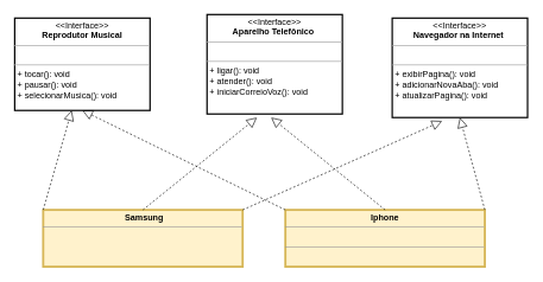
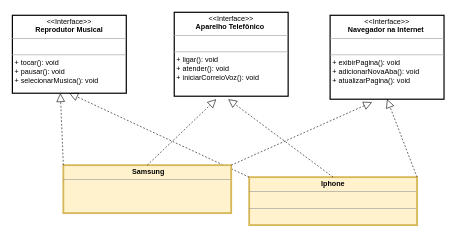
  <mxCell id="0" />
  <mxCell id="1" parent="0" />
  <mxCell id="2" value="&lt;p style=&quot;margin:0px;margin-top:4px;text-align:center;&quot;&gt;&amp;lt;&amp;lt;Interface&amp;gt;&amp;gt;&lt;br&gt;&lt;b&gt;Reprodutor Musical&lt;/b&gt;&lt;/p&gt;&lt;hr size=&quot;1&quot;&gt;&lt;p style=&quot;margin:0px;margin-left:4px;&quot;&gt;&lt;br&gt;&lt;/p&gt;&lt;hr size=&quot;1&quot;&gt;&lt;p style=&quot;margin:0px;margin-left:4px;&quot;&gt;+ tocar(): void&lt;br&gt;+ pausar(): void&lt;br&gt;&lt;/p&gt;&lt;p style=&quot;margin:0px;margin-left:4px;&quot;&gt;+ selecionarMusica(): void&lt;br&gt;&lt;/p&gt;" style="verticalAlign=top;align=left;overflow=fill;fontSize=12;fontFamily=Helvetica;html=1;strokeWidth=2;" parent="1" vertex="1"><mxGeometry x="20" y="25" width="190" height="130" as="geometry" /></mxCell>
  <mxCell id="3" value="&lt;p style=&quot;margin:0px;margin-top:4px;text-align:center;&quot;&gt;&amp;lt;&amp;lt;Interface&amp;gt;&amp;gt;&lt;br&gt;&lt;b&gt;Aparelho Telefônico&amp;nbsp;&lt;/b&gt;&lt;/p&gt;&lt;hr size=&quot;1&quot;&gt;&lt;p style=&quot;margin:0px;margin-left:4px;&quot;&gt;&lt;br&gt;&lt;/p&gt;&lt;hr size=&quot;1&quot;&gt;&lt;p style=&quot;margin:0px;margin-left:4px;&quot;&gt;+ ligar(): void&lt;br&gt;+ atender(): void&lt;/p&gt;&lt;p style=&quot;margin:0px;margin-left:4px;&quot;&gt;+ iniciarCorreioVoz(): void&lt;br&gt;&lt;/p&gt;&lt;p style=&quot;margin:0px;margin-left:4px;&quot;&gt;&lt;br&gt;&lt;/p&gt;" style="verticalAlign=top;align=left;overflow=fill;fontSize=12;fontFamily=Helvetica;html=1;strokeWidth=2;" parent="1" vertex="1"><mxGeometry x="290" y="20" width="190" height="140" as="geometry" /></mxCell>
  <mxCell id="4" value="&lt;p style=&quot;margin:0px;margin-top:4px;text-align:center;&quot;&gt;&amp;lt;&amp;lt;Interface&amp;gt;&amp;gt;&lt;br&gt;&lt;b&gt;Navegador na Internet&amp;nbsp;&lt;/b&gt;&lt;/p&gt;&lt;hr size=&quot;1&quot;&gt;&lt;p style=&quot;margin:0px;margin-left:4px;&quot;&gt;&lt;br&gt;&lt;/p&gt;&lt;hr size=&quot;1&quot;&gt;&lt;p style=&quot;margin:0px;margin-left:4px;&quot;&gt;+&amp;nbsp;exibirPagina(): void&lt;br&gt;+&amp;nbsp;adicionarNovaAba(): void&lt;/p&gt;&lt;p style=&quot;margin:0px;margin-left:4px;&quot;&gt;+&amp;nbsp;atualizarPagina(): void&lt;br&gt;&lt;/p&gt;" style="verticalAlign=top;align=left;overflow=fill;fontSize=12;fontFamily=Helvetica;html=1;strokeWidth=2;" parent="1" vertex="1"><mxGeometry x="550" y="25" width="190" height="140" as="geometry" /></mxCell>
- <mxCell id="5" value="&lt;p style=&quot;margin:0px;margin-top:4px;text-align:center;&quot;&gt;&lt;b&gt;Iphone&lt;/b&gt;&lt;/p&gt;&lt;hr size=&quot;1&quot;&gt;&lt;p style=&quot;margin:0px;margin-left:4px;&quot;&gt;&lt;br&gt;&lt;/p&gt;&lt;hr size=&quot;1&quot;&gt;&lt;p style=&quot;margin:0px;margin-left:4px;&quot;&gt;&lt;br&gt;&lt;/p&gt;" style="verticalAlign=top;align=left;overflow=fill;fontSize=12;fontFamily=Helvetica;html=1;fillColor=#fff2cc;strokeColor=#d6b656;strokeWidth=3;" parent="1" vertex="1"><mxGeometry x="400" y="295" width="280" height="80" as="geometry" /></mxCell>
+ <mxCell id="5" value="&lt;p style=&quot;margin:0px;margin-top:4px;text-align:center;&quot;&gt;&lt;b&gt;Iphone&lt;/b&gt;&lt;/p&gt;&lt;hr size=&quot;1&quot;&gt;&lt;p style=&quot;margin:0px;margin-left:4px;&quot;&gt;&lt;br&gt;&lt;/p&gt;&lt;hr size=&quot;1&quot;&gt;&lt;p style=&quot;margin:0px;margin-left:4px;&quot;&gt;&lt;br&gt;&lt;/p&gt;" style="verticalAlign=top;align=left;overflow=fill;fontSize=12;fontFamily=Helvetica;html=1;fillColor=#fff2cc;strokeColor=#d6b656;strokeWidth=3;" parent="1" vertex="1"><mxGeometry x="415" y="295" width="280" height="80" as="geometry" /></mxCell>
  <mxCell id="6" value="" style="endArrow=block;dashed=1;endFill=0;endSize=12;html=1;rounded=0;exitX=0.5;exitY=0;exitDx=0;exitDy=0;" parent="1" source="5" edge="1"><mxGeometry width="160" relative="1" as="geometry"><mxPoint x="270" y="245" as="sourcePoint" /><mxPoint x="380" y="165" as="targetPoint" /></mxGeometry></mxCell>
  <mxCell id="7" value="" style="endArrow=block;dashed=1;endFill=0;endSize=12;html=1;rounded=0;exitX=0;exitY=0;exitDx=0;exitDy=0;entryX=0.5;entryY=1;entryDx=0;entryDy=0;" parent="1" source="5" target="2" edge="1"><mxGeometry width="160" relative="1" as="geometry"><mxPoint x="270" y="245" as="sourcePoint" /><mxPoint x="430" y="245" as="targetPoint" /></mxGeometry></mxCell>
  <mxCell id="8" value="" style="endArrow=block;dashed=1;endFill=0;endSize=12;html=1;rounded=0;exitX=1;exitY=0;exitDx=0;exitDy=0;entryX=0.5;entryY=1;entryDx=0;entryDy=0;" parent="1" source="5" target="4" edge="1"><mxGeometry width="160" relative="1" as="geometry"><mxPoint x="350" y="205" as="sourcePoint" /><mxPoint x="510" y="205" as="targetPoint" /></mxGeometry></mxCell>
- <mxCell id="9" value="&lt;p style=&quot;margin:0px;margin-top:4px;text-align:center;&quot;&gt;&lt;/p&gt;&lt;p style=&quot;text-align: center; margin: 0px 0px 0px 4px;&quot;&gt;&lt;b&gt;Samsung&lt;/b&gt;&lt;/p&gt;&lt;hr style=&quot;text-align: center;&quot; size=&quot;1&quot;&gt;&lt;p style=&quot;margin:0px;margin-left:4px;&quot;&gt;&lt;br&gt;&lt;/p&gt;" style="verticalAlign=top;align=left;overflow=fill;fontSize=12;fontFamily=Helvetica;html=1;fillColor=#fff2cc;strokeColor=#d6b656;strokeWidth=3;" vertex="1" parent="1"><mxGeometry x="60" y="295" width="280" height="80" as="geometry" /></mxCell>
+ <mxCell id="9" value="&lt;p style=&quot;margin:0px;margin-top:4px;text-align:center;&quot;&gt;&lt;/p&gt;&lt;p style=&quot;text-align: center; margin: 0px 0px 0px 4px;&quot;&gt;&lt;b&gt;Samsung&lt;/b&gt;&lt;/p&gt;&lt;hr style=&quot;text-align: center;&quot; size=&quot;1&quot;&gt;&lt;p style=&quot;margin:0px;margin-left:4px;&quot;&gt;&lt;br&gt;&lt;/p&gt;" style="verticalAlign=top;align=left;overflow=fill;fontSize=12;fontFamily=Helvetica;html=1;fillColor=#fff2cc;strokeColor=#d6b656;strokeWidth=3;" vertex="1" parent="1"><mxGeometry x="105" y="275" width="280" height="80" as="geometry" /></mxCell>
  <mxCell id="10" value="" style="endArrow=block;dashed=1;endFill=0;endSize=12;html=1;rounded=0;exitX=0.5;exitY=0;exitDx=0;exitDy=0;" edge="1" parent="1" source="9"><mxGeometry width="160" relative="1" as="geometry"><mxPoint x="-70" y="255" as="sourcePoint" /><mxPoint x="360" y="165" as="targetPoint" /></mxGeometry></mxCell>
  <mxCell id="11" value="" style="endArrow=block;dashed=1;endFill=0;endSize=12;html=1;rounded=0;exitX=1;exitY=0;exitDx=0;exitDy=0;" edge="1" parent="1" source="9"><mxGeometry width="160" relative="1" as="geometry"><mxPoint x="10" y="215" as="sourcePoint" /><mxPoint x="620" y="170" as="targetPoint" /></mxGeometry></mxCell>
  <mxCell id="12" value="" style="endArrow=block;dashed=1;endFill=0;endSize=12;html=1;rounded=0;exitX=0;exitY=0;exitDx=0;exitDy=0;" edge="1" parent="1" source="9"><mxGeometry width="160" relative="1" as="geometry"><mxPoint x="410" y="305" as="sourcePoint" /><mxPoint x="100" y="155" as="targetPoint" /></mxGeometry></mxCell>
